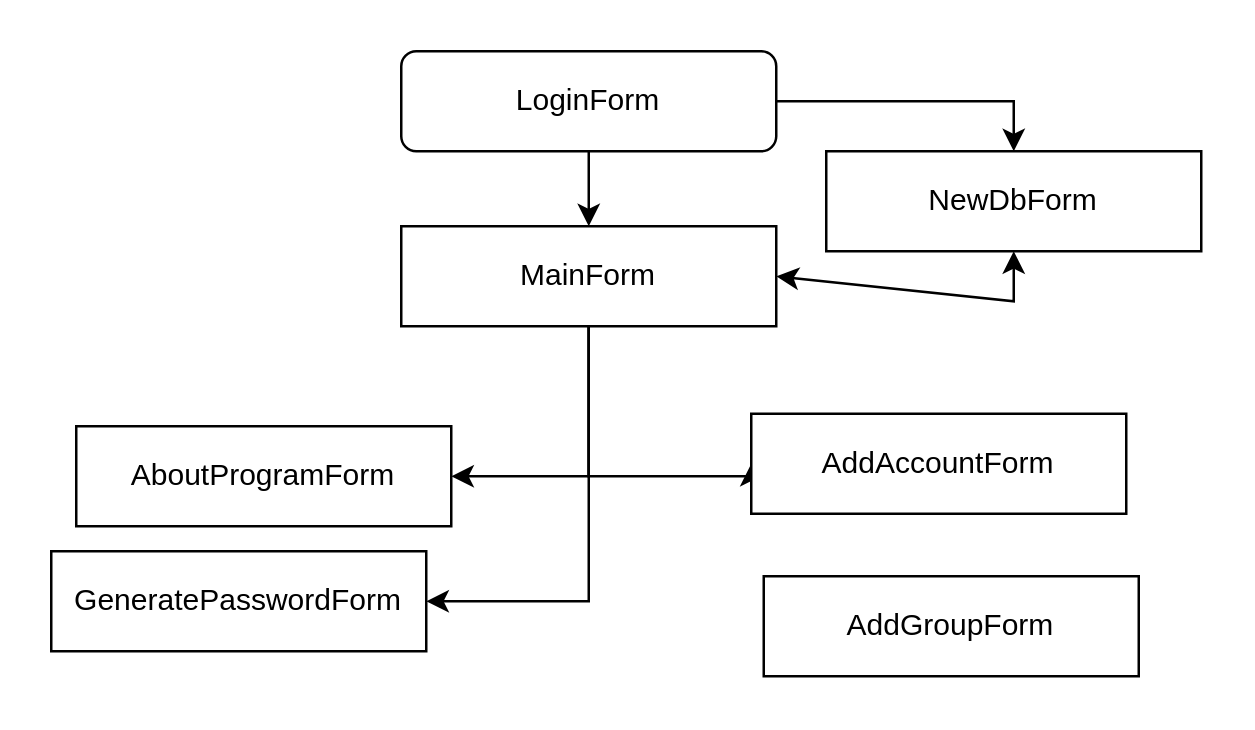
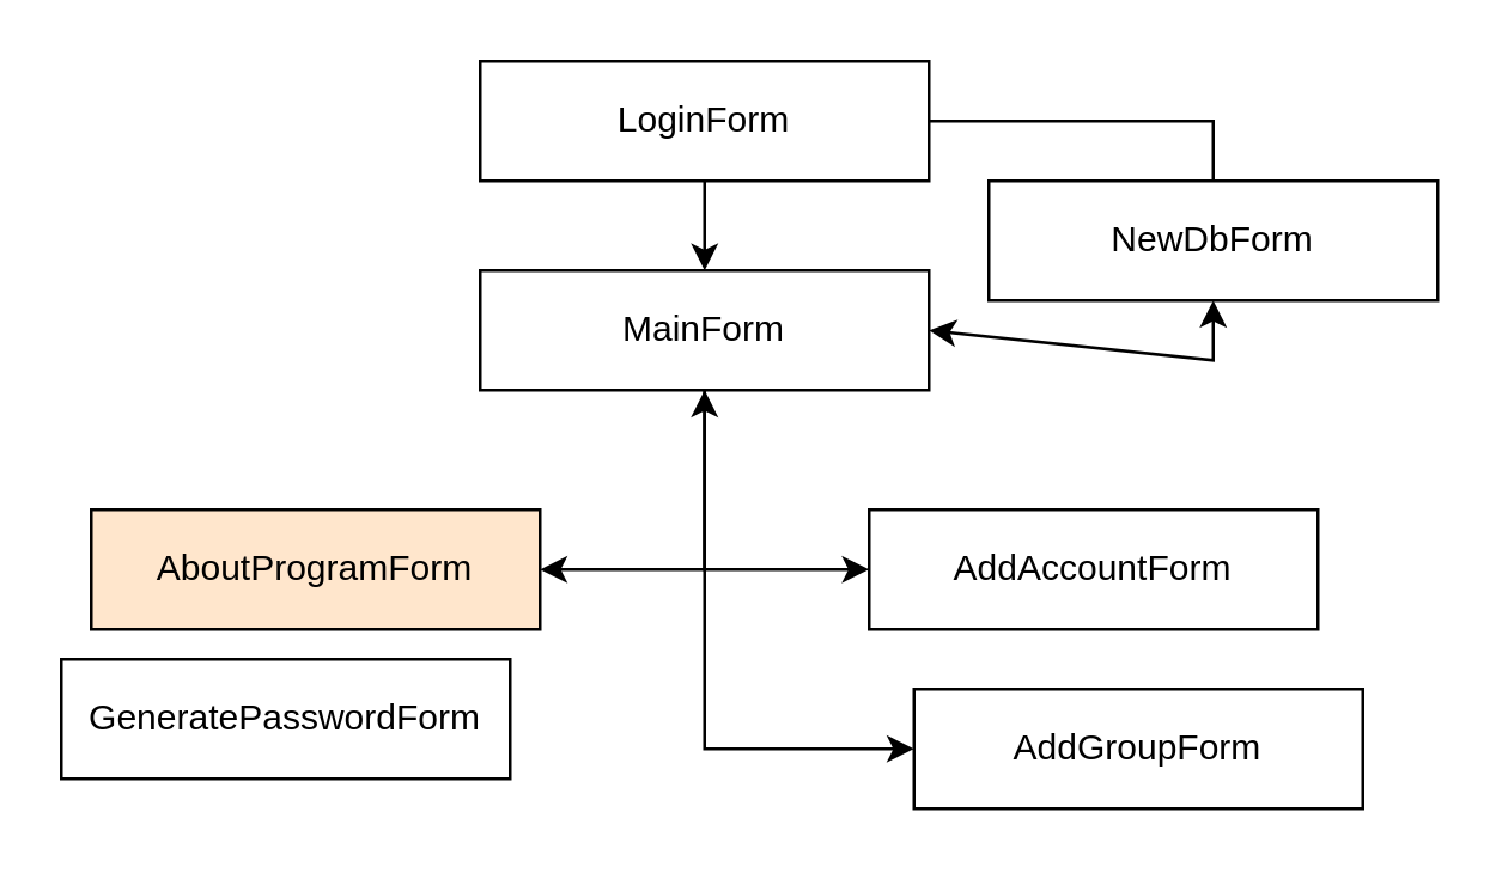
  <mxCell id="0" />
  <mxCell id="1" parent="0" />
  <mxCell id="2" style="edgeStyle=orthogonalEdgeStyle;rounded=0;orthogonalLoop=1;jettySize=auto;html=1;entryX=0.5;entryY=0;entryDx=0;entryDy=0;" edge="1" parent="1" source="3" target="9"><mxGeometry relative="1" as="geometry" /></mxCell>
- <mxCell id="3" value="LoginForm" style="whiteSpace=wrap;html=1;rounded=1;" vertex="1" parent="1"><mxGeometry x="160" y="20" width="150" height="40" as="geometry" /></mxCell>
+ <mxCell id="3" value="LoginForm" style="rounded=0;whiteSpace=wrap;html=1;" vertex="1" parent="1"><mxGeometry x="160" y="20" width="150" height="40" as="geometry" /></mxCell>
  <mxCell id="4" value="NewDbForm" style="rounded=0;whiteSpace=wrap;html=1;" vertex="1" parent="1"><mxGeometry x="330" y="60" width="150" height="40" as="geometry" /></mxCell>
- <mxCell id="5" style="edgeStyle=orthogonalEdgeStyle;rounded=0;orthogonalLoop=1;jettySize=auto;html=1;exitX=0.5;exitY=1;exitDx=0;exitDy=0;entryX=1;entryY=0.5;entryDx=0;entryDy=0;startArrow=none;startFill=0;" edge="1" parent="1" source="9" target="14"><mxGeometry relative="1" as="geometry" /></mxCell>
  <mxCell id="6" style="edgeStyle=orthogonalEdgeStyle;rounded=0;orthogonalLoop=1;jettySize=auto;html=1;entryX=1;entryY=0.5;entryDx=0;entryDy=0;startArrow=none;startFill=0;" edge="1" parent="1" source="9" target="15"><mxGeometry relative="1" as="geometry" /></mxCell>
  <mxCell id="7" style="edgeStyle=orthogonalEdgeStyle;rounded=0;orthogonalLoop=1;jettySize=auto;html=1;entryX=0;entryY=0.5;entryDx=0;entryDy=0;startArrow=none;startFill=0;" edge="1" parent="1" source="9" target="10"><mxGeometry relative="1" as="geometry"><Array as="points"><mxPoint x="235" y="190" /></Array></mxGeometry></mxCell>
+ <mxCell id="8" style="edgeStyle=orthogonalEdgeStyle;rounded=0;orthogonalLoop=1;jettySize=auto;html=1;entryX=0;entryY=0.5;entryDx=0;entryDy=0;startArrow=classic;startFill=1;" edge="1" parent="1" source="9" target="13"><mxGeometry relative="1" as="geometry" /></mxCell>
  <mxCell id="9" value="MainForm" style="rounded=0;whiteSpace=wrap;html=1;" vertex="1" parent="1"><mxGeometry x="160" y="90" width="150" height="40" as="geometry" /></mxCell>
- <mxCell id="10" value="AddAccountForm" style="rounded=0;whiteSpace=wrap;html=1;" vertex="1" parent="1"><mxGeometry x="300" y="165" width="150" height="40" as="geometry" /></mxCell>
- <mxCell id="11" value="" style="endArrow=classic;html=1;rounded=0;exitX=1;exitY=0.5;exitDx=0;exitDy=0;entryX=0.5;entryY=0;entryDx=0;entryDy=0;" edge="1" parent="1" source="3" target="4"><mxGeometry width="50" height="50" relative="1" as="geometry"><mxPoint x="330" y="30" as="sourcePoint" /><mxPoint x="380" y="-20" as="targetPoint" /><Array as="points"><mxPoint x="405" y="40" /></Array></mxGeometry></mxCell>
+ <mxCell id="10" value="AddAccountForm" style="rounded=0;whiteSpace=wrap;html=1;" vertex="1" parent="1"><mxGeometry x="290" y="170" width="150" height="40" as="geometry" /></mxCell>
+ <mxCell id="11" value="" style="endArrow=none;html=1;rounded=0;exitX=1;exitY=0.5;exitDx=0;exitDy=0;entryX=0.5;entryY=0;entryDx=0;entryDy=0;" edge="1" parent="1" source="3" target="4"><mxGeometry width="50" height="50" relative="1" as="geometry"><mxPoint x="330" y="30" as="sourcePoint" /><mxPoint x="380" y="-20" as="targetPoint" /><Array as="points"><mxPoint x="405" y="40" /></Array></mxGeometry></mxCell>
  <mxCell id="12" value="" style="endArrow=classic;html=1;rounded=0;exitX=0.5;exitY=1;exitDx=0;exitDy=0;entryX=1;entryY=0.5;entryDx=0;entryDy=0;startArrow=classic;startFill=1;" edge="1" parent="1" source="4" target="9"><mxGeometry width="50" height="50" relative="1" as="geometry"><mxPoint x="230" y="330" as="sourcePoint" /><mxPoint x="280" y="280" as="targetPoint" /><Array as="points"><mxPoint x="405" y="120" /></Array></mxGeometry></mxCell>
  <mxCell id="13" value="AddGroupForm" style="rounded=0;whiteSpace=wrap;html=1;" vertex="1" parent="1"><mxGeometry x="305" y="230" width="150" height="40" as="geometry" /></mxCell>
  <mxCell id="14" value="GeneratePasswordForm" style="rounded=0;whiteSpace=wrap;html=1;" vertex="1" parent="1"><mxGeometry x="20" y="220" width="150" height="40" as="geometry" /></mxCell>
- <mxCell id="15" value="AboutProgramForm" style="rounded=0;whiteSpace=wrap;html=1;" vertex="1" parent="1"><mxGeometry x="30" y="170" width="150" height="40" as="geometry" /></mxCell>
+ <mxCell id="15" value="AboutProgramForm" style="rounded=0;whiteSpace=wrap;html=1;fillColor=#ffe6cc;" vertex="1" parent="1"><mxGeometry x="30" y="170" width="150" height="40" as="geometry" /></mxCell>
